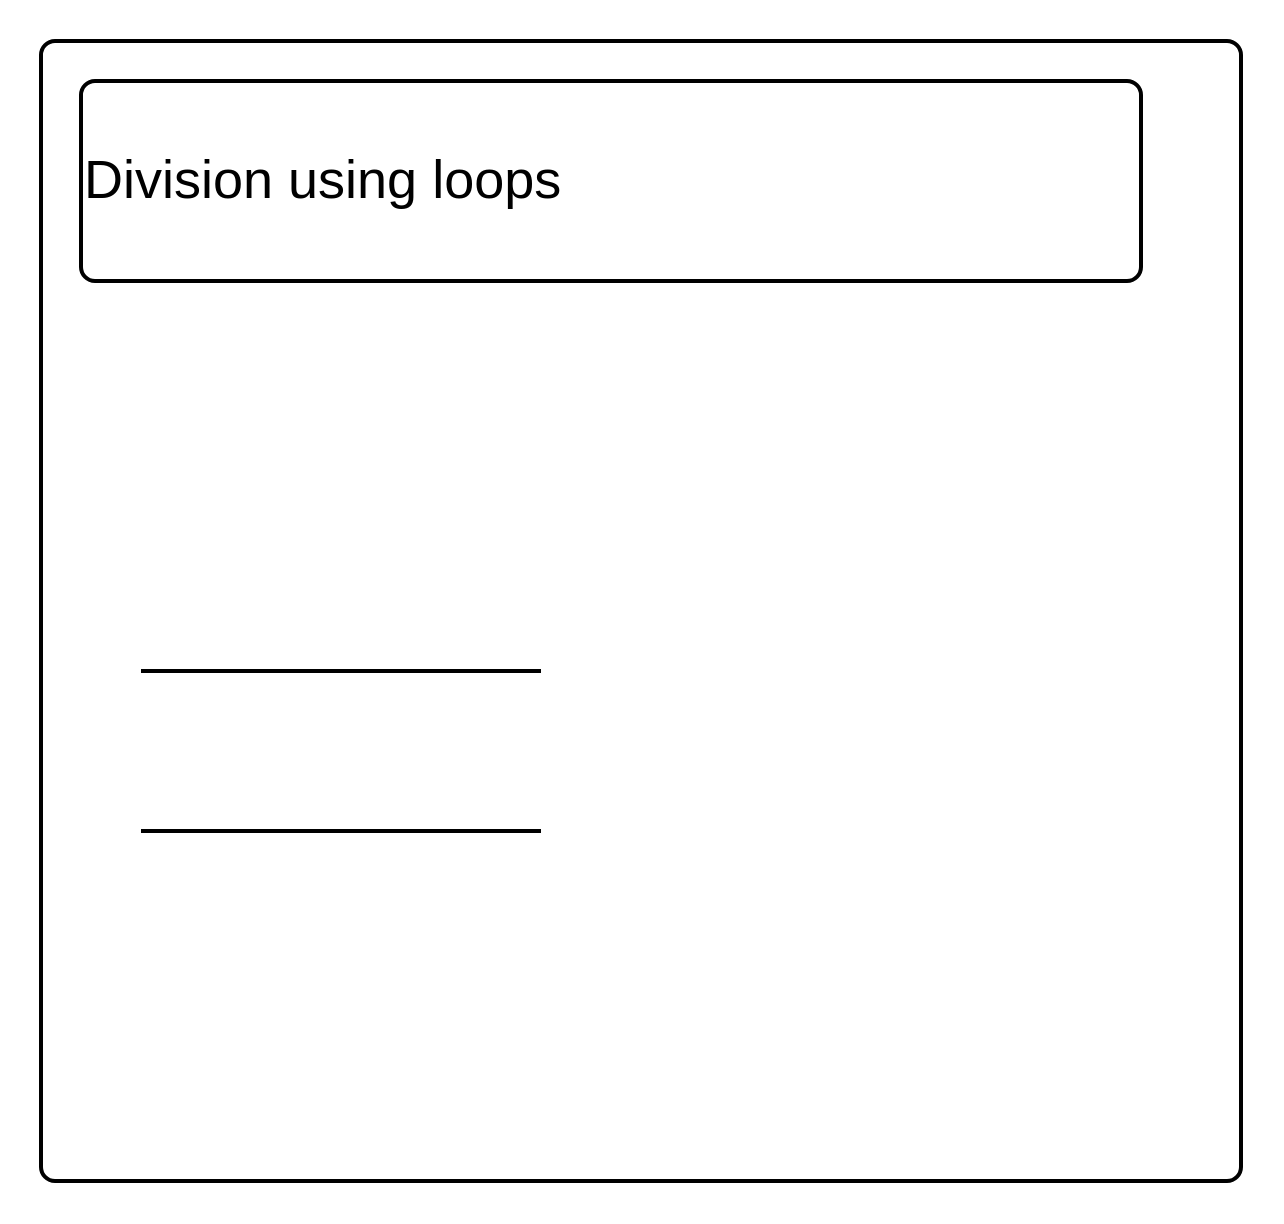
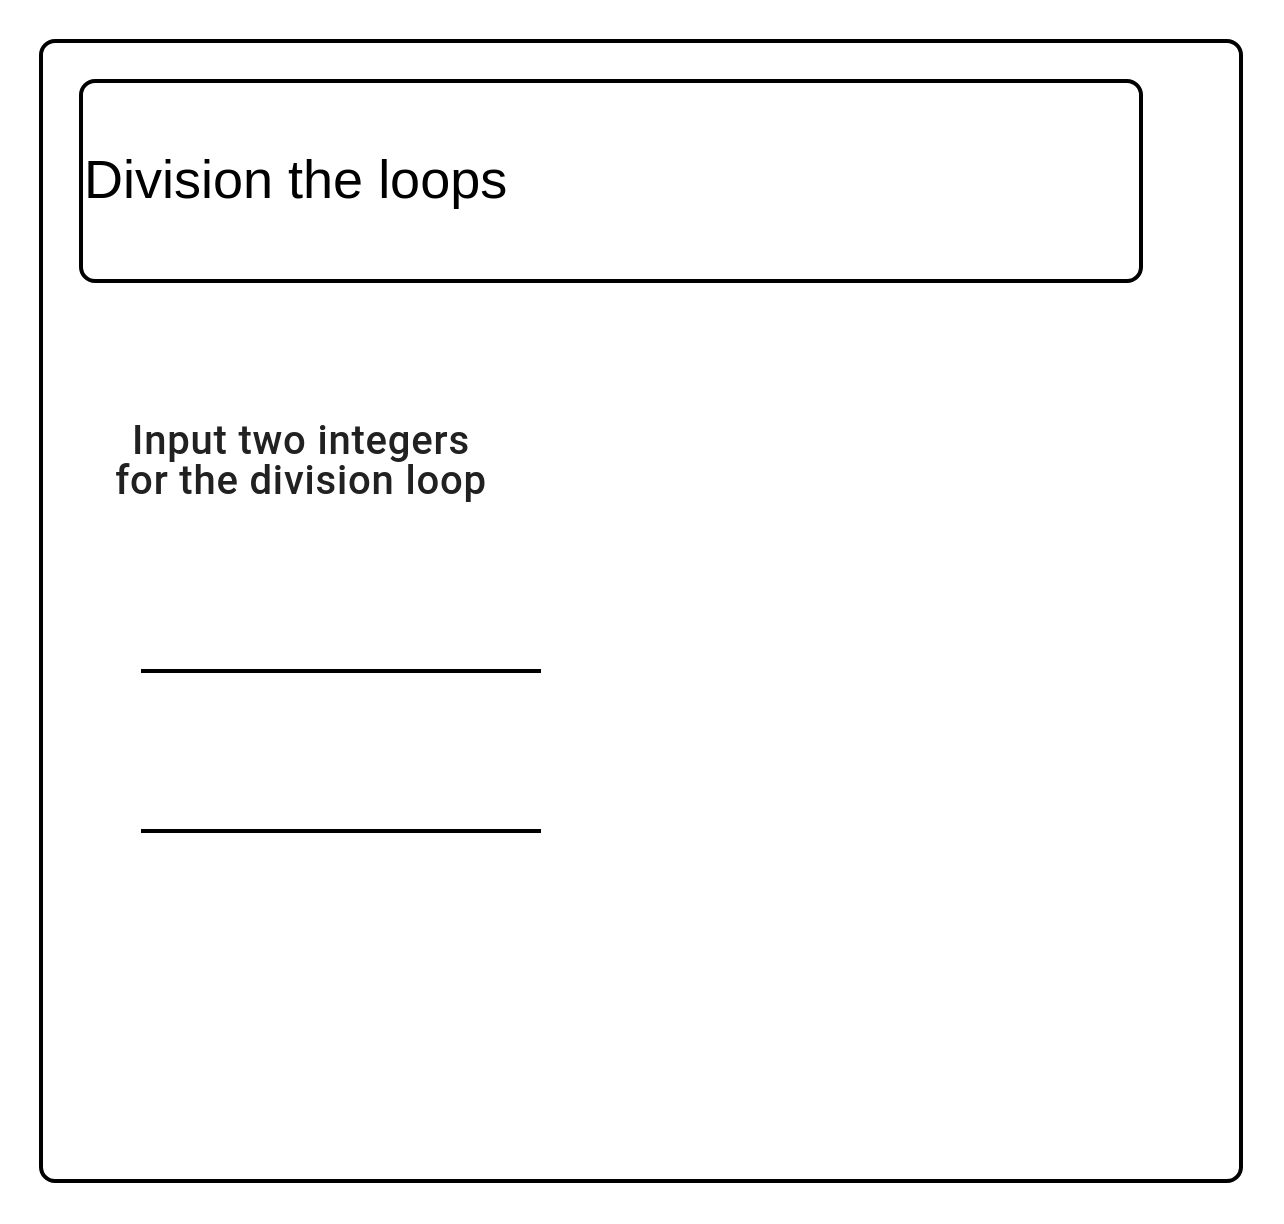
  <mxCell id="0" />
  <mxCell id="1" parent="0" />
  <mxCell id="2" value="" style="rounded=1;whiteSpace=wrap;html=1;absoluteArcSize=1;arcSize=14;strokeWidth=2;" vertex="1" parent="1"><mxGeometry x="20" y="20" width="600" height="570" as="geometry" /></mxCell>
- <mxCell id="3" value="&lt;font style=&quot;font-size: 27px&quot;&gt;Division using loops&lt;/font&gt;" style="rounded=1;whiteSpace=wrap;html=1;absoluteArcSize=1;arcSize=14;strokeWidth=2;align=left;" vertex="1" parent="1"><mxGeometry x="40" y="40" width="530" height="100" as="geometry" /></mxCell>
+ <mxCell id="3" value="&lt;font style=&quot;font-size: 27px&quot;&gt;Division the loops&lt;/font&gt;" style="rounded=1;whiteSpace=wrap;html=1;absoluteArcSize=1;arcSize=14;strokeWidth=2;align=left;" vertex="1" parent="1"><mxGeometry x="40" y="40" width="530" height="100" as="geometry" /></mxCell>
+ <mxCell id="4" value="&lt;h5 style=&quot;padding: 0px ; font-size: 20px ; font-weight: 500 ; line-height: 1 ; letter-spacing: 0.02em ; font-family: &amp;#34;roboto&amp;#34; , &amp;#34;helvetica&amp;#34; , &amp;#34;arial&amp;#34; , sans-serif ; margin: 24px 0px 16px ; color: rgba(0 , 0 , 0 , 0.87)&quot;&gt;Input two integers&lt;br&gt;for the division loop&lt;/h5&gt;" style="text;html=1;align=center;verticalAlign=middle;resizable=0;points=[];autosize=1;strokeColor=none;fillColor=none;fontSize=27;" vertex="1" parent="1"><mxGeometry x="50" y="180" width="200" height="90" as="geometry" /></mxCell>
  <mxCell id="5" value="" style="line;strokeWidth=2;html=1;labelBackgroundColor=none;fontSize=27;" vertex="1" parent="1"><mxGeometry x="70" y="330" width="200" height="10" as="geometry" /></mxCell>
  <mxCell id="6" value="" style="line;strokeWidth=2;html=1;labelBackgroundColor=none;fontSize=27;" vertex="1" parent="1"><mxGeometry x="70" y="410" width="200" height="10" as="geometry" /></mxCell>
